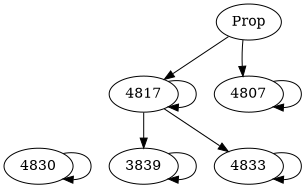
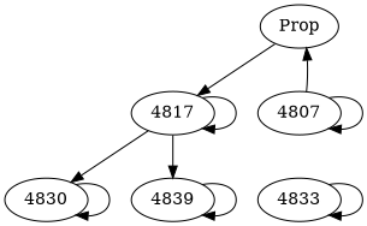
  digraph {
    Prop
    4817
    4807
    4830
-   4839 [label=3839]
+   4839
    4833
    Prop -> 4817
-   Prop -> 4807
+   4807 -> Prop
    4817 -> 4817
-   4817 -> 4833
+   4817 -> 4830
    4817 -> 4839
    4807 -> 4807
    4830 -> 4830
    4839 -> 4839
    4833 -> 4833
  }
